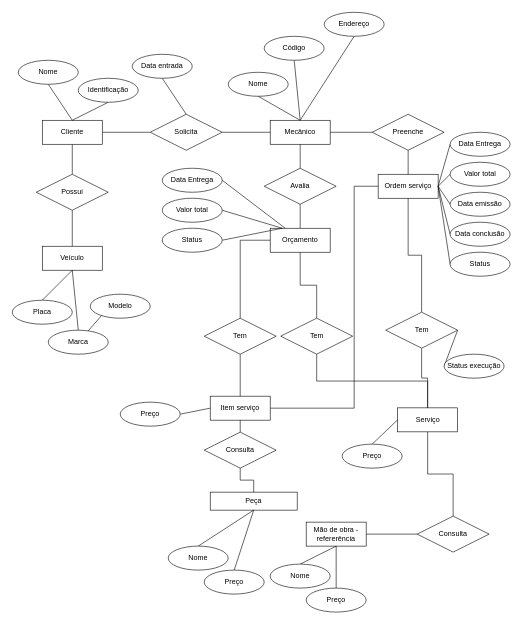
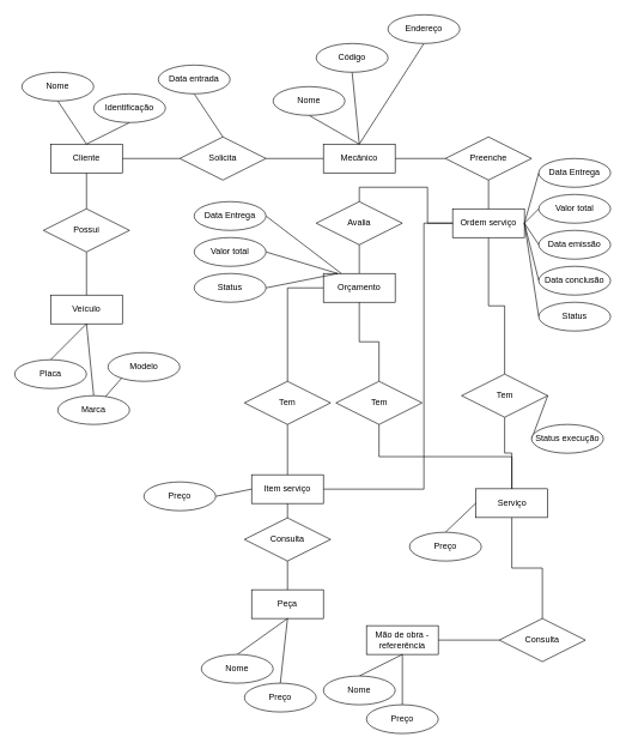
  <mxCell id="0" />
  <mxCell id="1" parent="0" />
  <mxCell id="2" style="edgeStyle=orthogonalEdgeStyle;rounded=0;orthogonalLoop=1;jettySize=auto;html=1;exitX=0.5;exitY=1;exitDx=0;exitDy=0;entryX=0.5;entryY=0;entryDx=0;entryDy=0;endArrow=none;endFill=0;" edge="1" parent="1" source="3" target="80"><mxGeometry relative="1" as="geometry" /></mxCell>
  <mxCell id="3" value="Ordem serviço" style="whiteSpace=wrap;html=1;align=center;" vertex="1" parent="1"><mxGeometry x="630" y="290" width="100" height="40" as="geometry" /></mxCell>
  <mxCell id="4" style="edgeStyle=orthogonalEdgeStyle;rounded=0;orthogonalLoop=1;jettySize=auto;html=1;exitX=0.5;exitY=1;exitDx=0;exitDy=0;endArrow=none;endFill=0;" edge="1" parent="1" source="6" target="15"><mxGeometry relative="1" as="geometry" /></mxCell>
  <mxCell id="5" style="edgeStyle=orthogonalEdgeStyle;rounded=0;orthogonalLoop=1;jettySize=auto;html=1;exitX=1;exitY=0.5;exitDx=0;exitDy=0;entryX=0;entryY=0.5;entryDx=0;entryDy=0;endArrow=none;endFill=0;" edge="1" parent="1" source="6" target="17"><mxGeometry relative="1" as="geometry" /></mxCell>
  <mxCell id="6" value="Cliente" style="whiteSpace=wrap;html=1;align=center;" vertex="1" parent="1"><mxGeometry x="70" y="200" width="100" height="40" as="geometry" /></mxCell>
  <mxCell id="7" style="edgeStyle=orthogonalEdgeStyle;rounded=0;orthogonalLoop=1;jettySize=auto;html=1;exitX=1;exitY=0.5;exitDx=0;exitDy=0;entryX=0;entryY=0.5;entryDx=0;entryDy=0;endArrow=none;endFill=0;" edge="1" parent="1" source="8" target="24"><mxGeometry relative="1" as="geometry" /></mxCell>
  <mxCell id="8" value="Mecânico" style="whiteSpace=wrap;html=1;align=center;" vertex="1" parent="1"><mxGeometry x="450" y="200" width="100" height="40" as="geometry" /></mxCell>
  <mxCell id="9" style="edgeStyle=orthogonalEdgeStyle;rounded=0;orthogonalLoop=1;jettySize=auto;html=1;endArrow=none;endFill=0;entryX=0;entryY=0.5;entryDx=0;entryDy=0;" edge="1" parent="1" source="10" target="3"><mxGeometry relative="1" as="geometry"><mxPoint x="610" y="370" as="targetPoint" /><Array as="points"><mxPoint x="590" y="680" /><mxPoint x="590" y="310" /></Array></mxGeometry></mxCell>
  <mxCell id="10" value="Item serviço" style="whiteSpace=wrap;html=1;align=center;" vertex="1" parent="1"><mxGeometry x="350" y="660" width="100" height="40" as="geometry" /></mxCell>
  <mxCell id="11" style="edgeStyle=orthogonalEdgeStyle;rounded=0;orthogonalLoop=1;jettySize=auto;html=1;exitX=0.5;exitY=1;exitDx=0;exitDy=0;entryX=0.5;entryY=0;entryDx=0;entryDy=0;endArrow=none;endFill=0;" edge="1" parent="1" source="12" target="31"><mxGeometry relative="1" as="geometry" /></mxCell>
  <mxCell id="12" value="Serviço" style="whiteSpace=wrap;html=1;align=center;" vertex="1" parent="1"><mxGeometry x="662.5" y="679.5" width="100" height="40" as="geometry" /></mxCell>
  <mxCell id="13" value="Veículo" style="whiteSpace=wrap;html=1;align=center;" vertex="1" parent="1"><mxGeometry x="70" y="410" width="100" height="40" as="geometry" /></mxCell>
  <mxCell id="14" style="edgeStyle=orthogonalEdgeStyle;rounded=0;orthogonalLoop=1;jettySize=auto;html=1;exitX=0.5;exitY=1;exitDx=0;exitDy=0;entryX=0.5;entryY=0;entryDx=0;entryDy=0;endArrow=none;endFill=0;" edge="1" parent="1" source="15" target="13"><mxGeometry relative="1" as="geometry" /></mxCell>
  <mxCell id="15" value="Possui" style="shape=rhombus;perimeter=rhombusPerimeter;whiteSpace=wrap;html=1;align=center;" vertex="1" parent="1"><mxGeometry x="60" y="290" width="120" height="60" as="geometry" /></mxCell>
  <mxCell id="16" style="edgeStyle=orthogonalEdgeStyle;rounded=0;orthogonalLoop=1;jettySize=auto;html=1;exitX=1;exitY=0.5;exitDx=0;exitDy=0;endArrow=none;endFill=0;" edge="1" parent="1" source="17" target="8"><mxGeometry relative="1" as="geometry" /></mxCell>
  <mxCell id="17" value="Solicita" style="shape=rhombus;perimeter=rhombusPerimeter;whiteSpace=wrap;html=1;align=center;" vertex="1" parent="1"><mxGeometry x="250" y="190" width="120" height="60" as="geometry" /></mxCell>
- <mxCell id="18" style="edgeStyle=orthogonalEdgeStyle;rounded=0;orthogonalLoop=1;jettySize=auto;html=1;exitX=0.5;exitY=0;exitDx=0;exitDy=0;entryX=0.5;entryY=1;entryDx=0;entryDy=0;endArrow=none;endFill=0;" edge="1" parent="1" source="20" target="8"><mxGeometry relative="1" as="geometry" /></mxCell>
+ <mxCell id="18" style="edgeStyle=orthogonalEdgeStyle;rounded=0;orthogonalLoop=1;jettySize=auto;html=1;exitX=0.5;exitY=0;exitDx=0;exitDy=0;endArrow=none;endFill=0;" edge="1" parent="1" source="20" target="3"><mxGeometry relative="1" as="geometry" /></mxCell>
  <mxCell id="19" style="edgeStyle=orthogonalEdgeStyle;rounded=0;orthogonalLoop=1;jettySize=auto;html=1;exitX=0.5;exitY=1;exitDx=0;exitDy=0;entryX=0.5;entryY=0;entryDx=0;entryDy=0;endArrow=none;endFill=0;" edge="1" parent="1" source="20" target="61"><mxGeometry relative="1" as="geometry" /></mxCell>
  <mxCell id="20" value="Avalia" style="shape=rhombus;perimeter=rhombusPerimeter;whiteSpace=wrap;html=1;align=center;" vertex="1" parent="1"><mxGeometry x="440" y="280" width="120" height="60" as="geometry" /></mxCell>
  <mxCell id="21" style="edgeStyle=orthogonalEdgeStyle;rounded=0;orthogonalLoop=1;jettySize=auto;html=1;exitX=0.5;exitY=1;exitDx=0;exitDy=0;entryX=0.5;entryY=0;entryDx=0;entryDy=0;endArrow=none;endFill=0;" edge="1" parent="1" source="22" target="10"><mxGeometry relative="1" as="geometry" /></mxCell>
  <mxCell id="22" value="Tem" style="shape=rhombus;perimeter=rhombusPerimeter;whiteSpace=wrap;html=1;align=center;" vertex="1" parent="1"><mxGeometry x="340" y="530" width="120" height="60" as="geometry" /></mxCell>
  <mxCell id="23" style="edgeStyle=orthogonalEdgeStyle;rounded=0;orthogonalLoop=1;jettySize=auto;html=1;exitX=0.5;exitY=1;exitDx=0;exitDy=0;entryX=0.5;entryY=0;entryDx=0;entryDy=0;endArrow=none;endFill=0;" edge="1" parent="1" source="24" target="3"><mxGeometry relative="1" as="geometry" /></mxCell>
  <mxCell id="24" value="Preenche" style="shape=rhombus;perimeter=rhombusPerimeter;whiteSpace=wrap;html=1;align=center;" vertex="1" parent="1"><mxGeometry x="620" y="190" width="120" height="60" as="geometry" /></mxCell>
  <mxCell id="25" style="edgeStyle=orthogonalEdgeStyle;rounded=0;orthogonalLoop=1;jettySize=auto;html=1;exitX=1;exitY=0.5;exitDx=0;exitDy=0;entryX=0;entryY=0.5;entryDx=0;entryDy=0;endArrow=none;endFill=0;" edge="1" parent="1" source="26" target="31"><mxGeometry relative="1" as="geometry" /></mxCell>
  <mxCell id="26" value="Mão de obra - refererência" style="whiteSpace=wrap;html=1;align=center;" vertex="1" parent="1"><mxGeometry x="510" y="870" width="100" height="40" as="geometry" /></mxCell>
- <mxCell id="27" value="Peça" style="whiteSpace=wrap;html=1;align=center;" vertex="1" parent="1"><mxGeometry x="350" y="820" width="145" height="30" as="geometry" /></mxCell>
+ <mxCell id="27" value="Peça" style="whiteSpace=wrap;html=1;align=center;" vertex="1" parent="1"><mxGeometry x="350" y="820" width="100" height="40" as="geometry" /></mxCell>
  <mxCell id="28" style="edgeStyle=orthogonalEdgeStyle;rounded=0;orthogonalLoop=1;jettySize=auto;html=1;exitX=0.5;exitY=0;exitDx=0;exitDy=0;entryX=0.5;entryY=1;entryDx=0;entryDy=0;endArrow=none;endFill=0;" edge="1" parent="1" source="30" target="10"><mxGeometry relative="1" as="geometry" /></mxCell>
  <mxCell id="29" style="edgeStyle=orthogonalEdgeStyle;rounded=0;orthogonalLoop=1;jettySize=auto;html=1;exitX=0.5;exitY=1;exitDx=0;exitDy=0;endArrow=none;endFill=0;" edge="1" parent="1" source="30" target="27"><mxGeometry relative="1" as="geometry" /></mxCell>
  <mxCell id="30" value="Consulta" style="shape=rhombus;perimeter=rhombusPerimeter;whiteSpace=wrap;html=1;align=center;" vertex="1" parent="1"><mxGeometry x="340" y="720" width="120" height="60" as="geometry" /></mxCell>
  <mxCell id="31" value="Consulta" style="shape=rhombus;perimeter=rhombusPerimeter;whiteSpace=wrap;html=1;align=center;" vertex="1" parent="1"><mxGeometry x="695" y="860" width="120" height="60" as="geometry" /></mxCell>
  <mxCell id="32" style="rounded=0;orthogonalLoop=1;jettySize=auto;html=1;exitX=0.5;exitY=1;exitDx=0;exitDy=0;endArrow=none;endFill=0;entryX=0.5;entryY=0;entryDx=0;entryDy=0;" edge="1" parent="1" source="33" target="6"><mxGeometry relative="1" as="geometry"><mxPoint x="110" y="180" as="targetPoint" /></mxGeometry></mxCell>
  <mxCell id="33" value="Nome" style="ellipse;whiteSpace=wrap;html=1;align=center;" vertex="1" parent="1"><mxGeometry x="30" y="100" width="100" height="40" as="geometry" /></mxCell>
  <mxCell id="34" style="edgeStyle=none;rounded=0;orthogonalLoop=1;jettySize=auto;html=1;exitX=0.5;exitY=1;exitDx=0;exitDy=0;endArrow=none;endFill=0;" edge="1" parent="1" source="35"><mxGeometry relative="1" as="geometry"><mxPoint x="120" y="200" as="targetPoint" /></mxGeometry></mxCell>
  <mxCell id="35" value="Identificação" style="ellipse;whiteSpace=wrap;html=1;align=center;" vertex="1" parent="1"><mxGeometry x="130" y="130" width="100" height="40" as="geometry" /></mxCell>
  <mxCell id="36" style="edgeStyle=none;rounded=0;orthogonalLoop=1;jettySize=auto;html=1;exitX=0.5;exitY=0;exitDx=0;exitDy=0;entryX=0.5;entryY=1;entryDx=0;entryDy=0;endArrow=none;endFill=0;" edge="1" parent="1" source="37" target="13"><mxGeometry relative="1" as="geometry" /></mxCell>
  <mxCell id="37" value="Placa" style="ellipse;whiteSpace=wrap;html=1;align=center;" vertex="1" parent="1"><mxGeometry x="20" y="500" width="100" height="40" as="geometry" /></mxCell>
  <mxCell id="38" style="edgeStyle=none;rounded=0;orthogonalLoop=1;jettySize=auto;html=1;exitX=0.5;exitY=0;exitDx=0;exitDy=0;endArrow=none;endFill=0;" edge="1" parent="1" source="39"><mxGeometry relative="1" as="geometry"><mxPoint x="120" y="450" as="targetPoint" /></mxGeometry></mxCell>
  <mxCell id="39" value="Marca" style="ellipse;whiteSpace=wrap;html=1;align=center;" vertex="1" parent="1"><mxGeometry x="80" y="550" width="100" height="40" as="geometry" /></mxCell>
  <mxCell id="40" style="edgeStyle=none;rounded=0;orthogonalLoop=1;jettySize=auto;html=1;exitX=0.5;exitY=0;exitDx=0;exitDy=0;endArrow=none;endFill=0;" edge="1" parent="1" source="41" target="39"><mxGeometry relative="1" as="geometry" /></mxCell>
  <mxCell id="41" value="Modelo" style="ellipse;whiteSpace=wrap;html=1;align=center;" vertex="1" parent="1"><mxGeometry x="150" y="490" width="100" height="40" as="geometry" /></mxCell>
  <mxCell id="42" style="edgeStyle=none;rounded=0;orthogonalLoop=1;jettySize=auto;html=1;exitX=0.5;exitY=1;exitDx=0;exitDy=0;entryX=0.5;entryY=0;entryDx=0;entryDy=0;endArrow=none;endFill=0;" edge="1" parent="1" source="43" target="17"><mxGeometry relative="1" as="geometry" /></mxCell>
  <mxCell id="43" value="Data entrada" style="ellipse;whiteSpace=wrap;html=1;align=center;" vertex="1" parent="1"><mxGeometry x="220" y="90" width="100" height="40" as="geometry" /></mxCell>
  <mxCell id="44" style="edgeStyle=none;rounded=0;orthogonalLoop=1;jettySize=auto;html=1;exitX=0.5;exitY=1;exitDx=0;exitDy=0;endArrow=none;endFill=0;" edge="1" parent="1" source="45"><mxGeometry relative="1" as="geometry"><mxPoint x="500" y="200" as="targetPoint" /></mxGeometry></mxCell>
  <mxCell id="45" value="Código" style="ellipse;whiteSpace=wrap;html=1;align=center;" vertex="1" parent="1"><mxGeometry x="440" y="60" width="100" height="40" as="geometry" /></mxCell>
  <mxCell id="46" style="edgeStyle=none;rounded=0;orthogonalLoop=1;jettySize=auto;html=1;exitX=0.5;exitY=1;exitDx=0;exitDy=0;entryX=0.5;entryY=0;entryDx=0;entryDy=0;endArrow=none;endFill=0;" edge="1" parent="1" source="47" target="8"><mxGeometry relative="1" as="geometry" /></mxCell>
  <mxCell id="47" value="Nome" style="ellipse;whiteSpace=wrap;html=1;align=center;" vertex="1" parent="1"><mxGeometry x="380" y="120" width="100" height="40" as="geometry" /></mxCell>
  <mxCell id="48" style="edgeStyle=none;rounded=0;orthogonalLoop=1;jettySize=auto;html=1;exitX=0.5;exitY=1;exitDx=0;exitDy=0;endArrow=none;endFill=0;" edge="1" parent="1" source="49"><mxGeometry relative="1" as="geometry"><mxPoint x="500" y="200" as="targetPoint" /></mxGeometry></mxCell>
  <mxCell id="49" value="Endereço" style="ellipse;whiteSpace=wrap;html=1;align=center;" vertex="1" parent="1"><mxGeometry x="540" y="20" width="100" height="40" as="geometry" /></mxCell>
  <mxCell id="50" style="edgeStyle=none;rounded=0;orthogonalLoop=1;jettySize=auto;html=1;exitX=0;exitY=0.5;exitDx=0;exitDy=0;entryX=1;entryY=0.5;entryDx=0;entryDy=0;endArrow=none;endFill=0;" edge="1" parent="1" source="51" target="3"><mxGeometry relative="1" as="geometry" /></mxCell>
  <mxCell id="51" value="&lt;div&gt;Data Entrega&lt;/div&gt;" style="ellipse;whiteSpace=wrap;html=1;align=center;" vertex="1" parent="1"><mxGeometry x="750" y="220" width="100" height="40" as="geometry" /></mxCell>
  <mxCell id="52" style="edgeStyle=none;rounded=0;orthogonalLoop=1;jettySize=auto;html=1;exitX=0.5;exitY=0;exitDx=0;exitDy=0;entryX=0.5;entryY=1;entryDx=0;entryDy=0;endArrow=none;endFill=0;" edge="1" parent="1" source="53" target="26"><mxGeometry relative="1" as="geometry" /></mxCell>
  <mxCell id="53" value="Nome" style="ellipse;whiteSpace=wrap;html=1;align=center;" vertex="1" parent="1"><mxGeometry x="450" y="940" width="100" height="40" as="geometry" /></mxCell>
  <mxCell id="54" style="edgeStyle=none;rounded=0;orthogonalLoop=1;jettySize=auto;html=1;endArrow=none;endFill=0;" edge="1" parent="1" source="55"><mxGeometry relative="1" as="geometry"><mxPoint x="560" y="910" as="targetPoint" /></mxGeometry></mxCell>
  <mxCell id="55" value="Preço" style="ellipse;whiteSpace=wrap;html=1;align=center;" vertex="1" parent="1"><mxGeometry x="510" y="980" width="100" height="40" as="geometry" /></mxCell>
  <mxCell id="56" style="edgeStyle=none;rounded=0;orthogonalLoop=1;jettySize=auto;html=1;exitX=0.5;exitY=0;exitDx=0;exitDy=0;entryX=0.5;entryY=1;entryDx=0;entryDy=0;endArrow=none;endFill=0;" edge="1" parent="1" source="57" target="27"><mxGeometry relative="1" as="geometry" /></mxCell>
  <mxCell id="57" value="Nome" style="ellipse;whiteSpace=wrap;html=1;align=center;" vertex="1" parent="1"><mxGeometry x="280" y="910" width="100" height="40" as="geometry" /></mxCell>
  <mxCell id="58" style="edgeStyle=none;rounded=0;orthogonalLoop=1;jettySize=auto;html=1;exitX=0.5;exitY=0;exitDx=0;exitDy=0;entryX=0.5;entryY=1;entryDx=0;entryDy=0;endArrow=none;endFill=0;" edge="1" parent="1" source="59" target="27"><mxGeometry relative="1" as="geometry" /></mxCell>
  <mxCell id="59" value="Preço" style="ellipse;whiteSpace=wrap;html=1;align=center;" vertex="1" parent="1"><mxGeometry x="340" y="950" width="100" height="40" as="geometry" /></mxCell>
  <mxCell id="60" style="edgeStyle=orthogonalEdgeStyle;rounded=0;orthogonalLoop=1;jettySize=auto;html=1;exitX=0;exitY=0.5;exitDx=0;exitDy=0;entryX=0.5;entryY=0;entryDx=0;entryDy=0;endArrow=none;endFill=0;" edge="1" parent="1" source="61" target="22"><mxGeometry relative="1" as="geometry" /></mxCell>
  <mxCell id="61" value="Orçamento" style="whiteSpace=wrap;html=1;align=center;" vertex="1" parent="1"><mxGeometry x="450" y="380" width="100" height="40" as="geometry" /></mxCell>
  <mxCell id="62" style="edgeStyle=orthogonalEdgeStyle;rounded=0;orthogonalLoop=1;jettySize=auto;html=1;exitX=0.5;exitY=1;exitDx=0;exitDy=0;entryX=0.5;entryY=0;entryDx=0;entryDy=0;endArrow=none;endFill=0;" edge="1" parent="1" source="64" target="12"><mxGeometry relative="1" as="geometry" /></mxCell>
  <mxCell id="63" style="edgeStyle=orthogonalEdgeStyle;rounded=0;orthogonalLoop=1;jettySize=auto;html=1;exitX=0.5;exitY=0;exitDx=0;exitDy=0;entryX=0.5;entryY=1;entryDx=0;entryDy=0;endArrow=none;endFill=0;" edge="1" parent="1" source="64" target="61"><mxGeometry relative="1" as="geometry" /></mxCell>
  <mxCell id="64" value="Tem" style="shape=rhombus;perimeter=rhombusPerimeter;whiteSpace=wrap;html=1;align=center;" vertex="1" parent="1"><mxGeometry x="467.5" y="530" width="120" height="60" as="geometry" /></mxCell>
  <mxCell id="65" style="rounded=0;orthogonalLoop=1;jettySize=auto;html=1;exitX=1;exitY=0.5;exitDx=0;exitDy=0;entryX=0.25;entryY=0;entryDx=0;entryDy=0;endArrow=none;endFill=0;" edge="1" parent="1" source="66" target="61"><mxGeometry relative="1" as="geometry" /></mxCell>
  <mxCell id="66" value="&lt;div&gt;Data Entrega&lt;/div&gt;" style="ellipse;whiteSpace=wrap;html=1;align=center;" vertex="1" parent="1"><mxGeometry x="270" y="280" width="100" height="40" as="geometry" /></mxCell>
  <mxCell id="67" style="edgeStyle=none;rounded=0;orthogonalLoop=1;jettySize=auto;html=1;exitX=1;exitY=0.5;exitDx=0;exitDy=0;endArrow=none;endFill=0;" edge="1" parent="1" source="68"><mxGeometry relative="1" as="geometry"><mxPoint x="470" y="380" as="targetPoint" /></mxGeometry></mxCell>
  <mxCell id="68" value="Valor total" style="ellipse;whiteSpace=wrap;html=1;align=center;" vertex="1" parent="1"><mxGeometry x="270" y="330" width="100" height="40" as="geometry" /></mxCell>
  <mxCell id="69" style="edgeStyle=none;rounded=0;orthogonalLoop=1;jettySize=auto;html=1;exitX=0;exitY=0.5;exitDx=0;exitDy=0;endArrow=none;endFill=0;" edge="1" parent="1" source="70"><mxGeometry relative="1" as="geometry"><mxPoint x="730" y="310" as="targetPoint" /></mxGeometry></mxCell>
  <mxCell id="70" value="Valor total" style="ellipse;whiteSpace=wrap;html=1;align=center;" vertex="1" parent="1"><mxGeometry x="750" y="270" width="100" height="40" as="geometry" /></mxCell>
  <mxCell id="71" style="edgeStyle=none;rounded=0;orthogonalLoop=1;jettySize=auto;html=1;exitX=0;exitY=0.5;exitDx=0;exitDy=0;endArrow=none;endFill=0;" edge="1" parent="1" source="72"><mxGeometry relative="1" as="geometry"><mxPoint x="730" y="310" as="targetPoint" /></mxGeometry></mxCell>
  <mxCell id="72" value="Data emissão" style="ellipse;whiteSpace=wrap;html=1;align=center;" vertex="1" parent="1"><mxGeometry x="750" y="320" width="100" height="40" as="geometry" /></mxCell>
  <mxCell id="73" style="edgeStyle=none;rounded=0;orthogonalLoop=1;jettySize=auto;html=1;exitX=0;exitY=0.5;exitDx=0;exitDy=0;endArrow=none;endFill=0;" edge="1" parent="1" source="74"><mxGeometry relative="1" as="geometry"><mxPoint x="730" y="310" as="targetPoint" /></mxGeometry></mxCell>
  <mxCell id="74" value="Data conclusão" style="ellipse;whiteSpace=wrap;html=1;align=center;" vertex="1" parent="1"><mxGeometry x="750" y="370" width="100" height="40" as="geometry" /></mxCell>
  <mxCell id="75" style="edgeStyle=none;rounded=0;orthogonalLoop=1;jettySize=auto;html=1;exitX=0;exitY=0.5;exitDx=0;exitDy=0;entryX=1;entryY=0.5;entryDx=0;entryDy=0;endArrow=none;endFill=0;" edge="1" parent="1" source="76" target="3"><mxGeometry relative="1" as="geometry" /></mxCell>
  <mxCell id="76" value="Status" style="ellipse;whiteSpace=wrap;html=1;align=center;" vertex="1" parent="1"><mxGeometry x="750" y="420" width="100" height="40" as="geometry" /></mxCell>
  <mxCell id="77" style="edgeStyle=none;rounded=0;orthogonalLoop=1;jettySize=auto;html=1;exitX=1;exitY=0.5;exitDx=0;exitDy=0;endArrow=none;endFill=0;" edge="1" parent="1" source="78"><mxGeometry relative="1" as="geometry"><mxPoint x="470" y="380" as="targetPoint" /></mxGeometry></mxCell>
  <mxCell id="78" value="Status" style="ellipse;whiteSpace=wrap;html=1;align=center;" vertex="1" parent="1"><mxGeometry x="270" y="380" width="100" height="40" as="geometry" /></mxCell>
  <mxCell id="79" style="edgeStyle=orthogonalEdgeStyle;rounded=0;orthogonalLoop=1;jettySize=auto;html=1;exitX=0.5;exitY=1;exitDx=0;exitDy=0;entryX=0.5;entryY=0;entryDx=0;entryDy=0;endArrow=none;endFill=0;" edge="1" parent="1" source="80" target="12"><mxGeometry relative="1" as="geometry" /></mxCell>
  <mxCell id="80" value="Tem" style="shape=rhombus;perimeter=rhombusPerimeter;whiteSpace=wrap;html=1;align=center;" vertex="1" parent="1"><mxGeometry x="642.5" y="520" width="120" height="60" as="geometry" /></mxCell>
  <mxCell id="81" style="rounded=0;orthogonalLoop=1;jettySize=auto;html=1;exitX=0;exitY=0.5;exitDx=0;exitDy=0;entryX=1;entryY=0.5;entryDx=0;entryDy=0;endArrow=none;endFill=0;" edge="1" parent="1" source="82" target="80"><mxGeometry relative="1" as="geometry" /></mxCell>
  <mxCell id="82" value="Status execução" style="ellipse;whiteSpace=wrap;html=1;align=center;" vertex="1" parent="1"><mxGeometry x="740" y="590" width="100" height="40" as="geometry" /></mxCell>
  <mxCell id="83" style="edgeStyle=none;rounded=0;orthogonalLoop=1;jettySize=auto;html=1;exitX=1;exitY=0.5;exitDx=0;exitDy=0;entryX=0;entryY=0.5;entryDx=0;entryDy=0;endArrow=none;endFill=0;" edge="1" parent="1" source="84" target="10"><mxGeometry relative="1" as="geometry" /></mxCell>
  <mxCell id="84" value="Preço" style="ellipse;whiteSpace=wrap;html=1;align=center;" vertex="1" parent="1"><mxGeometry x="200" y="670" width="100" height="40" as="geometry" /></mxCell>
  <mxCell id="85" style="edgeStyle=none;rounded=0;orthogonalLoop=1;jettySize=auto;html=1;exitX=0.5;exitY=0;exitDx=0;exitDy=0;entryX=0;entryY=0.5;entryDx=0;entryDy=0;endArrow=none;endFill=0;" edge="1" parent="1" source="86" target="12"><mxGeometry relative="1" as="geometry" /></mxCell>
  <mxCell id="86" value="Preço" style="ellipse;whiteSpace=wrap;html=1;align=center;" vertex="1" parent="1"><mxGeometry x="570" y="740" width="100" height="40" as="geometry" /></mxCell>
